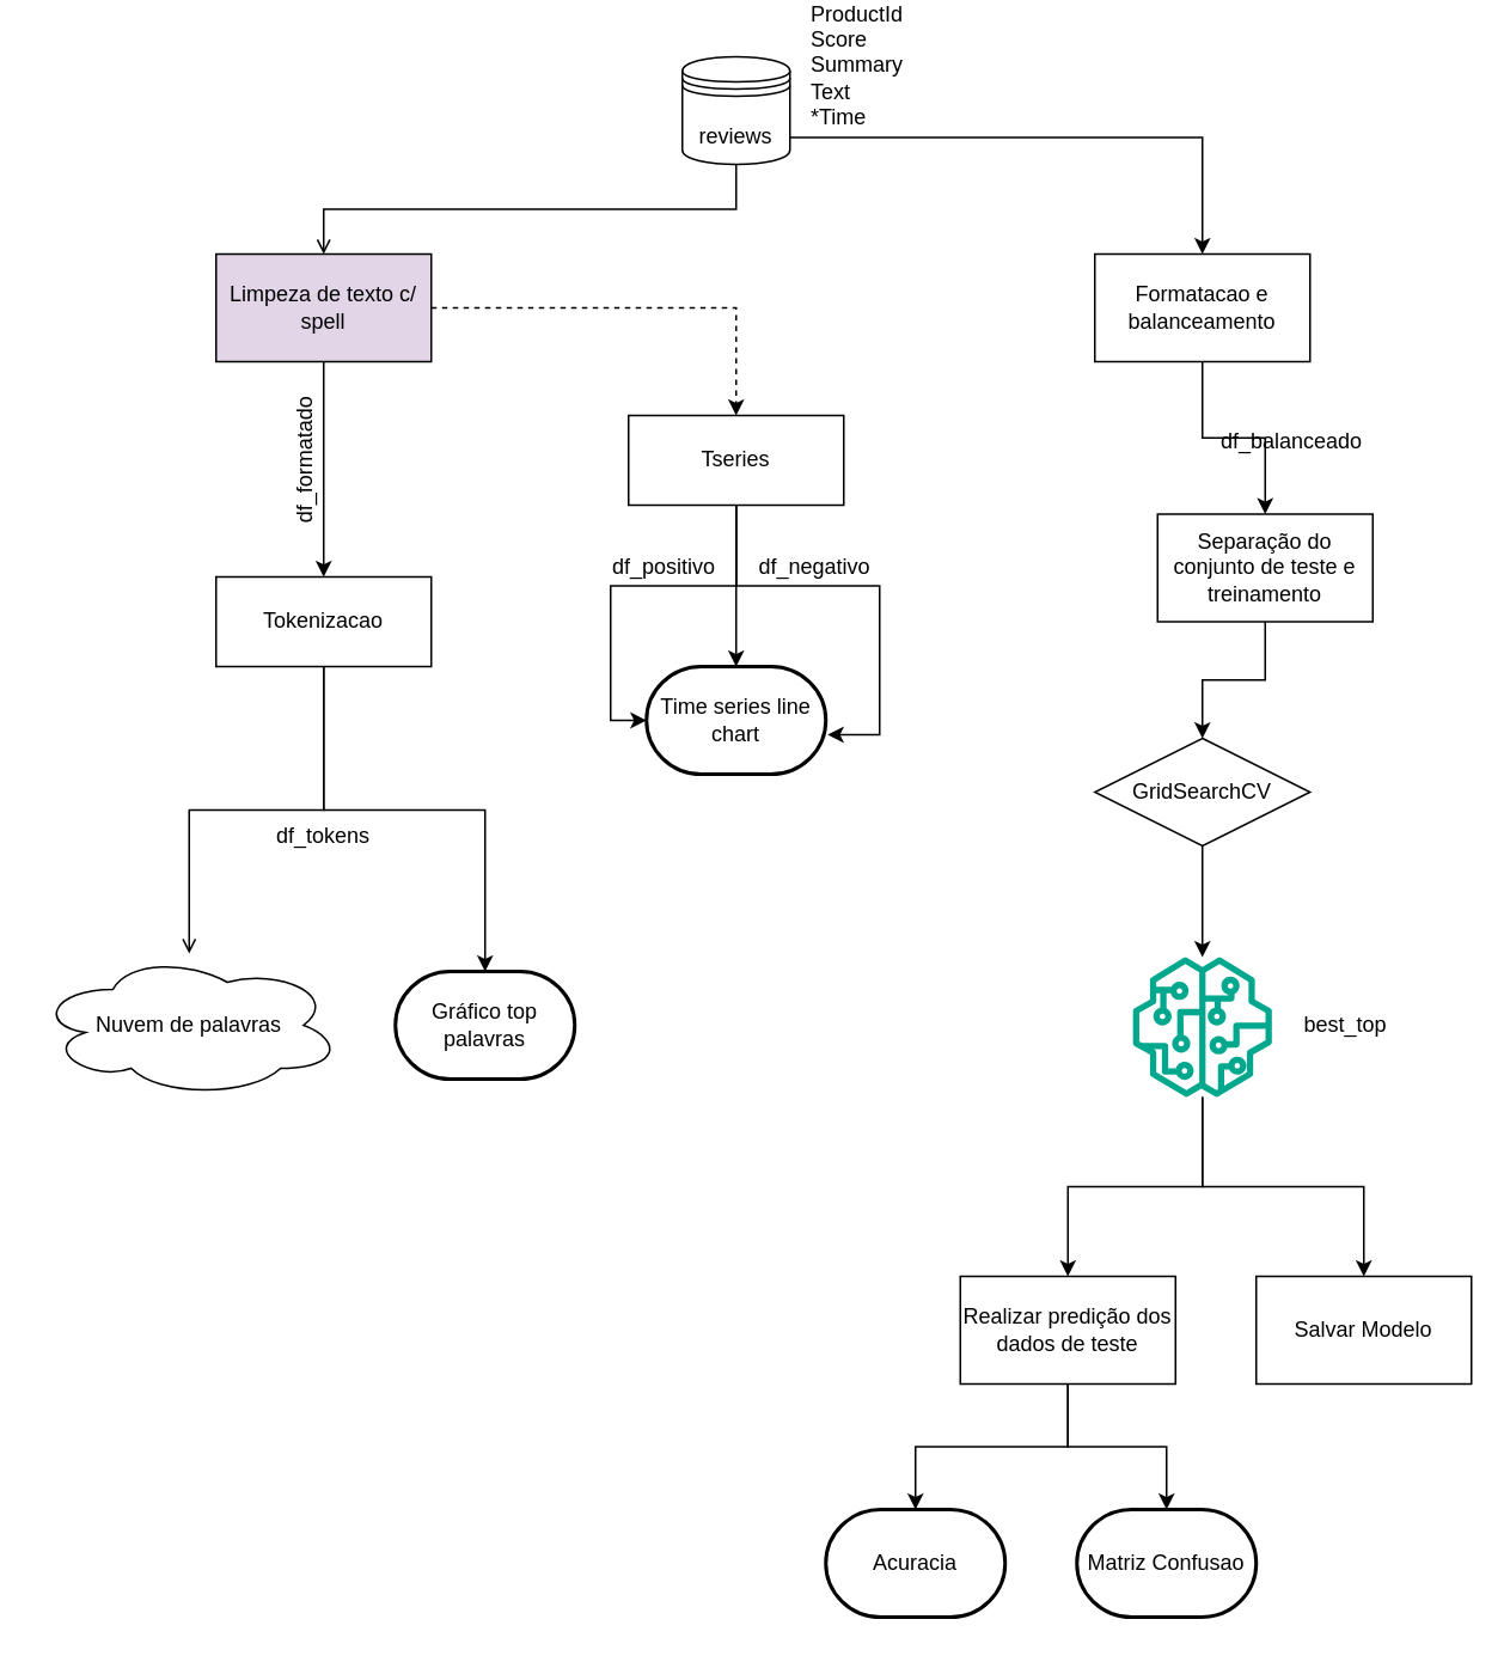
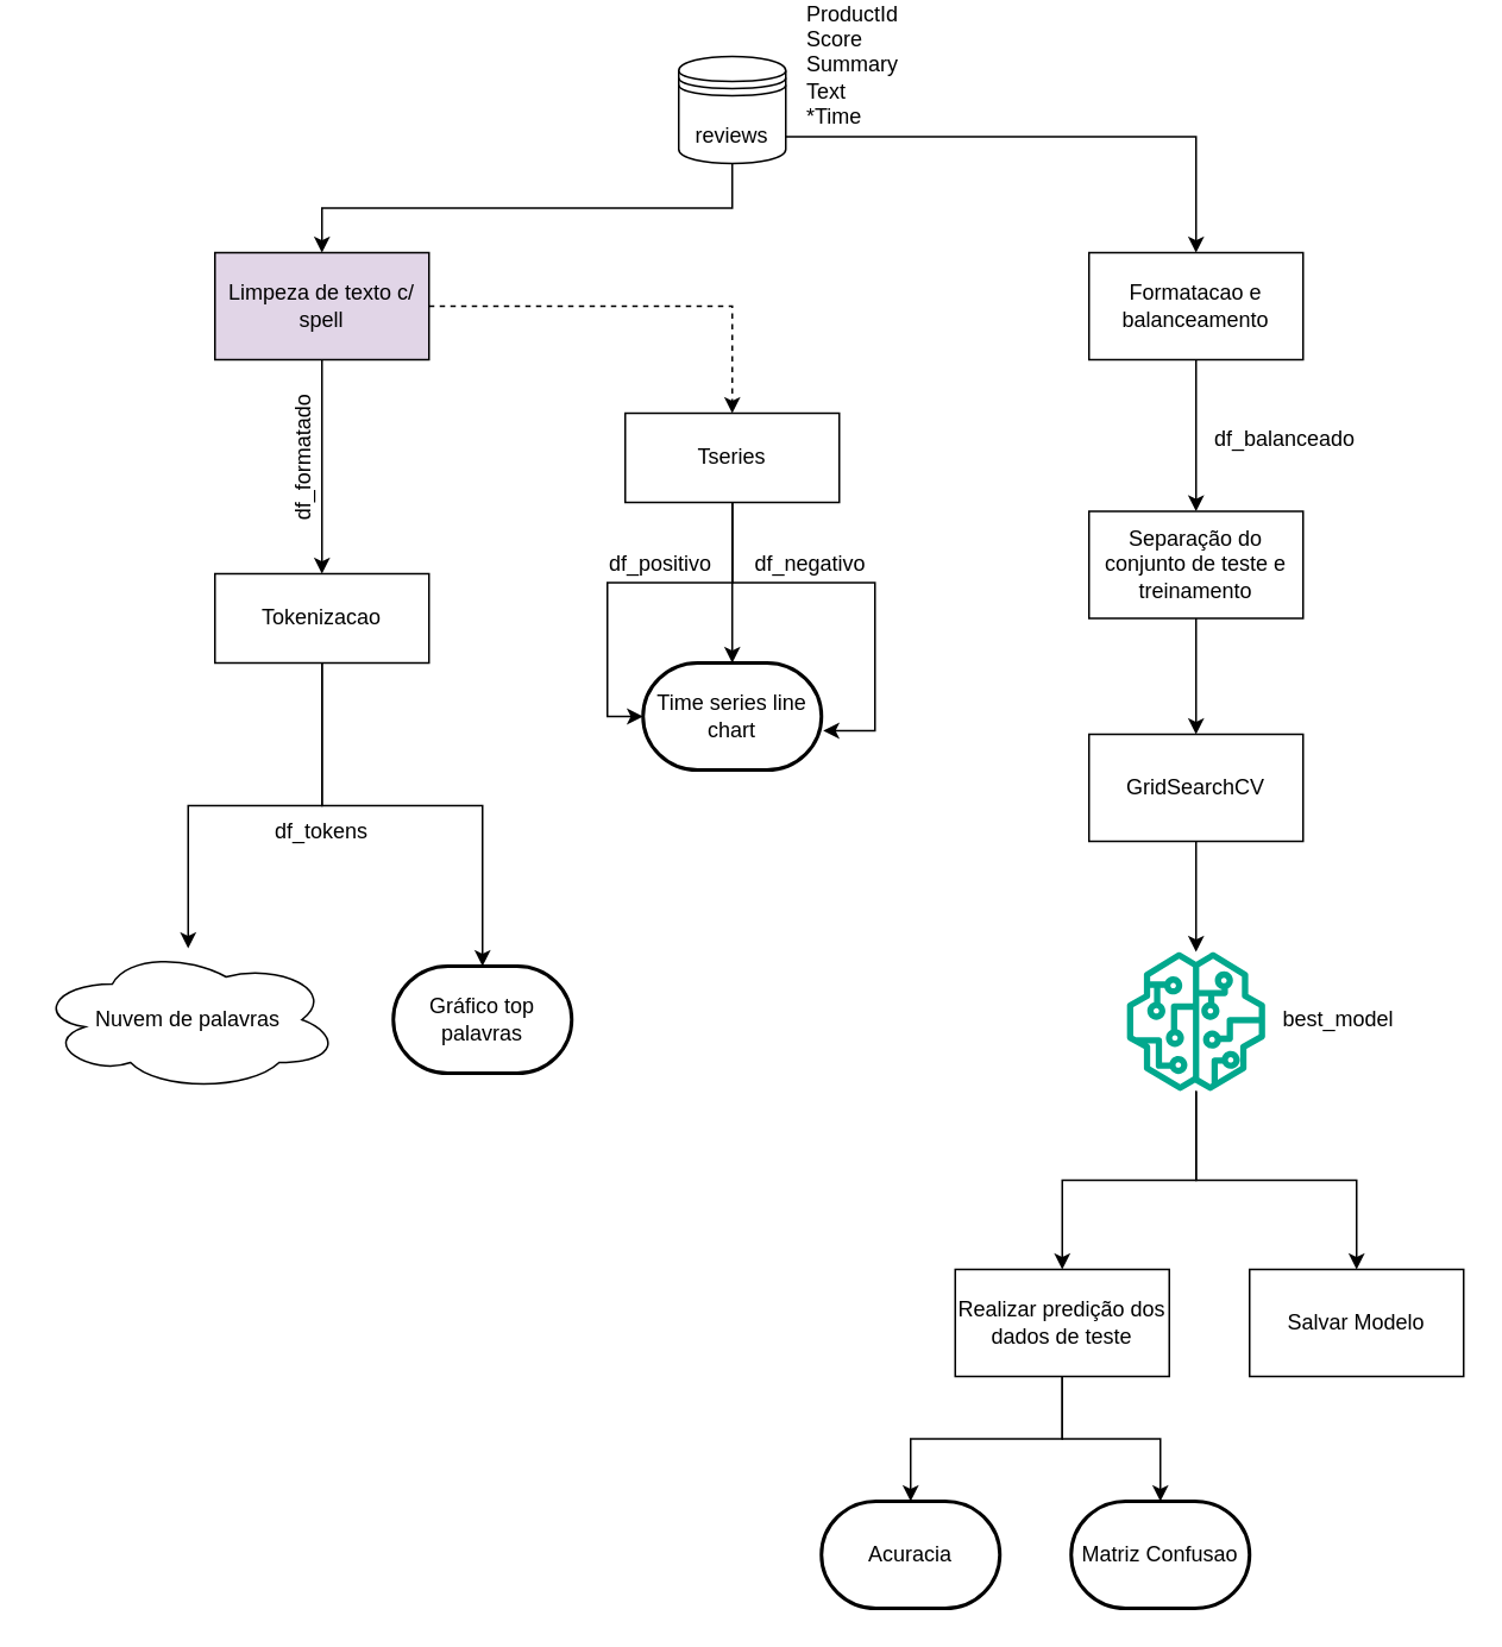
  <mxCell id="0" />
  <mxCell id="1" parent="0" />
  <mxCell id="2" value="" style="shape=datastore;whiteSpace=wrap;html=1;" vertex="1" parent="1"><mxGeometry x="380" y="30" width="60" height="60" as="geometry" /></mxCell>
- <mxCell id="3" style="edgeStyle=orthogonalEdgeStyle;rounded=0;orthogonalLoop=1;jettySize=auto;html=1;exitX=0.5;exitY=1;exitDx=0;exitDy=0;entryX=0.5;entryY=0;entryDx=0;entryDy=0;endArrow=open;" edge="1" parent="1" source="5" target="9"><mxGeometry relative="1" as="geometry" /></mxCell>
+ <mxCell id="3" style="edgeStyle=orthogonalEdgeStyle;rounded=0;orthogonalLoop=1;jettySize=auto;html=1;exitX=0.5;exitY=1;exitDx=0;exitDy=0;entryX=0.5;entryY=0;entryDx=0;entryDy=0;" edge="1" parent="1" source="5" target="9"><mxGeometry relative="1" as="geometry" /></mxCell>
  <mxCell id="4" style="edgeStyle=orthogonalEdgeStyle;rounded=0;orthogonalLoop=1;jettySize=auto;html=1;" edge="1" parent="1" source="5" target="25"><mxGeometry relative="1" as="geometry" /></mxCell>
  <mxCell id="5" value="reviews" style="text;strokeColor=none;align=center;fillColor=none;html=1;verticalAlign=middle;whiteSpace=wrap;rounded=0;" vertex="1" parent="1"><mxGeometry x="380" y="60" width="60" height="30" as="geometry" /></mxCell>
  <mxCell id="6" value="ProductId&lt;div&gt;Score&lt;/div&gt;&lt;div&gt;Summary&amp;nbsp;&lt;/div&gt;&lt;div&gt;Text&lt;/div&gt;&lt;div&gt;*Time&lt;/div&gt;" style="text;strokeColor=none;align=left;fillColor=none;html=1;verticalAlign=middle;whiteSpace=wrap;rounded=0;" vertex="1" parent="1"><mxGeometry x="450" y="20" width="60" height="30" as="geometry" /></mxCell>
  <mxCell id="7" style="edgeStyle=orthogonalEdgeStyle;rounded=0;orthogonalLoop=1;jettySize=auto;html=1;exitX=0.5;exitY=1;exitDx=0;exitDy=0;entryX=0.5;entryY=0;entryDx=0;entryDy=0;" edge="1" parent="1" source="9" target="12"><mxGeometry relative="1" as="geometry" /></mxCell>
  <mxCell id="8" style="edgeStyle=orthogonalEdgeStyle;rounded=0;orthogonalLoop=1;jettySize=auto;html=1;entryX=0.5;entryY=0;entryDx=0;entryDy=0;dashed=1;" edge="1" parent="1" source="9" target="17"><mxGeometry relative="1" as="geometry" /></mxCell>
  <mxCell id="9" value="Limpeza de texto c/ spell" style="whiteSpace=wrap;html=1;fillColor=#e1d5e7;" vertex="1" parent="1"><mxGeometry x="120" y="140" width="120" height="60" as="geometry" /></mxCell>
- <mxCell id="10" style="edgeStyle=orthogonalEdgeStyle;rounded=0;orthogonalLoop=1;jettySize=auto;html=1;exitX=0.5;exitY=1;exitDx=0;exitDy=0;endArrow=open;" edge="1" parent="1" source="12" target="14"><mxGeometry relative="1" as="geometry" /></mxCell>
+ <mxCell id="10" style="edgeStyle=orthogonalEdgeStyle;rounded=0;orthogonalLoop=1;jettySize=auto;html=1;exitX=0.5;exitY=1;exitDx=0;exitDy=0;" edge="1" parent="1" source="12" target="14"><mxGeometry relative="1" as="geometry" /></mxCell>
  <mxCell id="11" style="edgeStyle=orthogonalEdgeStyle;rounded=0;orthogonalLoop=1;jettySize=auto;html=1;" edge="1" parent="1" source="12" target="16"><mxGeometry relative="1" as="geometry"><Array as="points"><mxPoint x="180" y="450" /><mxPoint x="270" y="450" /></Array></mxGeometry></mxCell>
  <mxCell id="12" value="Tokenizacao" style="whiteSpace=wrap;html=1;" vertex="1" parent="1"><mxGeometry x="120" y="320" width="120" height="50" as="geometry" /></mxCell>
  <mxCell id="13" value="df_formatado" style="text;strokeColor=none;align=center;fillColor=none;html=1;verticalAlign=middle;whiteSpace=wrap;rounded=0;rotation=-90;" vertex="1" parent="1"><mxGeometry x="140" y="240" width="60" height="30" as="geometry" /></mxCell>
  <mxCell id="14" value="Nuvem de palavras" style="ellipse;shape=cloud;whiteSpace=wrap;html=1;" vertex="1" parent="1"><mxGeometry x="20" y="530" width="170" height="80" as="geometry" /></mxCell>
  <mxCell id="15" value="df_tokens" style="text;strokeColor=none;align=center;fillColor=none;html=1;verticalAlign=middle;whiteSpace=wrap;rounded=0;" vertex="1" parent="1"><mxGeometry x="150" y="450" width="60" height="30" as="geometry" /></mxCell>
  <mxCell id="16" value="Gráfico top palavras" style="strokeWidth=2;html=1;shape=mxgraph.flowchart.terminator;whiteSpace=wrap;" vertex="1" parent="1"><mxGeometry x="220" y="540" width="100" height="60" as="geometry" /></mxCell>
  <mxCell id="17" value="Tseries" style="whiteSpace=wrap;html=1;" vertex="1" parent="1"><mxGeometry x="350" y="230" width="120" height="50" as="geometry" /></mxCell>
  <mxCell id="18" value="Time series line chart" style="strokeWidth=2;html=1;shape=mxgraph.flowchart.terminator;whiteSpace=wrap;" vertex="1" parent="1"><mxGeometry x="360" y="370" width="100" height="60" as="geometry" /></mxCell>
  <mxCell id="19" style="edgeStyle=orthogonalEdgeStyle;rounded=0;orthogonalLoop=1;jettySize=auto;html=1;exitX=0.5;exitY=1;exitDx=0;exitDy=0;entryX=0;entryY=0.5;entryDx=0;entryDy=0;entryPerimeter=0;" edge="1" parent="1" source="17" target="18"><mxGeometry relative="1" as="geometry" /></mxCell>
  <mxCell id="20" style="edgeStyle=orthogonalEdgeStyle;rounded=0;orthogonalLoop=1;jettySize=auto;html=1;entryX=0.5;entryY=0;entryDx=0;entryDy=0;entryPerimeter=0;" edge="1" parent="1" source="17" target="18"><mxGeometry relative="1" as="geometry" /></mxCell>
  <mxCell id="21" style="edgeStyle=orthogonalEdgeStyle;rounded=0;orthogonalLoop=1;jettySize=auto;html=1;entryX=1.01;entryY=0.633;entryDx=0;entryDy=0;entryPerimeter=0;" edge="1" parent="1" source="17" target="18"><mxGeometry relative="1" as="geometry" /></mxCell>
  <mxCell id="22" value="df_positivo&lt;span style=&quot;color: rgba(0, 0, 0, 0); font-family: monospace; font-size: 0px; text-align: start; text-wrap: nowrap;&quot;&gt;%3CmxGraphModel%3E%3Croot%3E%3CmxCell%20id%3D%220%22%2F%3E%3CmxCell%20id%3D%221%22%20parent%3D%220%22%2F%3E%3CmxCell%20id%3D%222%22%20value%3D%22Gr%C3%A1fico%20top%20palavras%22%20style%3D%22strokeWidth%3D2%3Bhtml%3D1%3Bshape%3Dmxgraph.flowchart.terminator%3BwhiteSpace%3Dwrap%3B%22%20vertex%3D%221%22%20parent%3D%221%22%3E%3CmxGeometry%20x%3D%22210%22%20y%3D%22560%22%20width%3D%22100%22%20height%3D%2260%22%20as%3D%22geometry%22%2F%3E%3C%2FmxCell%3E%3C%2Froot%3E%3C%2FmxGraphModel%3E&lt;/span&gt;" style="text;strokeColor=none;align=center;fillColor=none;html=1;verticalAlign=middle;whiteSpace=wrap;rounded=0;" vertex="1" parent="1"><mxGeometry x="340" y="300" width="60" height="30" as="geometry" /></mxCell>
  <mxCell id="23" value="df_negativo" style="text;strokeColor=none;align=center;fillColor=none;html=1;verticalAlign=middle;whiteSpace=wrap;rounded=0;" vertex="1" parent="1"><mxGeometry x="424" y="300" width="60" height="30" as="geometry" /></mxCell>
  <mxCell id="24" style="edgeStyle=orthogonalEdgeStyle;rounded=0;orthogonalLoop=1;jettySize=auto;html=1;entryX=0.5;entryY=0;entryDx=0;entryDy=0;" edge="1" parent="1" source="25" target="27"><mxGeometry relative="1" as="geometry" /></mxCell>
  <mxCell id="25" value="Formatacao e balanceamento" style="whiteSpace=wrap;html=1;" vertex="1" parent="1"><mxGeometry x="610" y="140" width="120" height="60" as="geometry" /></mxCell>
  <mxCell id="26" style="edgeStyle=orthogonalEdgeStyle;rounded=0;orthogonalLoop=1;jettySize=auto;html=1;" edge="1" parent="1" source="27" target="30"><mxGeometry relative="1" as="geometry" /></mxCell>
- <mxCell id="27" value="Separação do conjunto de teste e treinamento" style="whiteSpace=wrap;html=1;" vertex="1" parent="1"><mxGeometry x="645" y="285" width="120" height="60" as="geometry" /></mxCell>
+ <mxCell id="27" value="Separação do conjunto de teste e treinamento" style="whiteSpace=wrap;html=1;" vertex="1" parent="1"><mxGeometry x="610" y="285" width="120" height="60" as="geometry" /></mxCell>
  <mxCell id="28" value="df_balanceado" style="text;strokeColor=none;align=center;fillColor=none;html=1;verticalAlign=middle;whiteSpace=wrap;rounded=0;" vertex="1" parent="1"><mxGeometry x="690" y="230" width="60" height="30" as="geometry" /></mxCell>
  <mxCell id="29" style="edgeStyle=orthogonalEdgeStyle;rounded=0;orthogonalLoop=1;jettySize=auto;html=1;" edge="1" parent="1" source="30" target="33"><mxGeometry relative="1" as="geometry" /></mxCell>
- <mxCell id="30" value="GridSearchCV" style="rhombus;whiteSpace=wrap;html=1;" vertex="1" parent="1"><mxGeometry x="610" y="410" width="120" height="60" as="geometry" /></mxCell>
+ <mxCell id="30" value="GridSearchCV" style="whiteSpace=wrap;html=1;" vertex="1" parent="1"><mxGeometry x="610" y="410" width="120" height="60" as="geometry" /></mxCell>
  <mxCell id="31" style="edgeStyle=orthogonalEdgeStyle;rounded=0;orthogonalLoop=1;jettySize=auto;html=1;entryX=0.5;entryY=0;entryDx=0;entryDy=0;" edge="1" parent="1" source="33" target="35"><mxGeometry relative="1" as="geometry" /></mxCell>
  <mxCell id="32" style="edgeStyle=orthogonalEdgeStyle;rounded=0;orthogonalLoop=1;jettySize=auto;html=1;entryX=0.5;entryY=0;entryDx=0;entryDy=0;" edge="1" parent="1" source="33" target="36"><mxGeometry relative="1" as="geometry" /></mxCell>
  <mxCell id="33" value="" style="sketch=0;outlineConnect=0;fontColor=#232F3E;gradientColor=none;fillColor=#01A88D;strokeColor=none;dashed=0;verticalLabelPosition=bottom;verticalAlign=top;align=center;html=1;fontSize=12;fontStyle=0;aspect=fixed;pointerEvents=1;shape=mxgraph.aws4.sagemaker_model;" vertex="1" parent="1"><mxGeometry x="631" y="532" width="78" height="78" as="geometry" /></mxCell>
- <mxCell id="34" value="best_top" style="text;strokeColor=none;align=center;fillColor=none;html=1;verticalAlign=middle;whiteSpace=wrap;rounded=0;" vertex="1" parent="1"><mxGeometry x="720" y="555" width="60" height="30" as="geometry" /></mxCell>
+ <mxCell id="34" value="best_model" style="text;strokeColor=none;align=center;fillColor=none;html=1;verticalAlign=middle;whiteSpace=wrap;rounded=0;" vertex="1" parent="1"><mxGeometry x="720" y="555" width="60" height="30" as="geometry" /></mxCell>
  <mxCell id="35" value="Salvar Modelo" style="whiteSpace=wrap;html=1;" vertex="1" parent="1"><mxGeometry x="700" y="710" width="120" height="60" as="geometry" /></mxCell>
  <mxCell id="36" value="Realizar predição dos dados de teste" style="whiteSpace=wrap;html=1;" vertex="1" parent="1"><mxGeometry x="535" y="710" width="120" height="60" as="geometry" /></mxCell>
  <mxCell id="37" value="Matriz Confusao" style="strokeWidth=2;html=1;shape=mxgraph.flowchart.terminator;whiteSpace=wrap;" vertex="1" parent="1"><mxGeometry x="600" y="840" width="100" height="60" as="geometry" /></mxCell>
  <mxCell id="38" style="edgeStyle=orthogonalEdgeStyle;rounded=0;orthogonalLoop=1;jettySize=auto;html=1;entryX=0.5;entryY=0;entryDx=0;entryDy=0;entryPerimeter=0;" edge="1" parent="1" source="36" target="37"><mxGeometry relative="1" as="geometry" /></mxCell>
  <mxCell id="39" value="Acuracia" style="strokeWidth=2;html=1;shape=mxgraph.flowchart.terminator;whiteSpace=wrap;" vertex="1" parent="1"><mxGeometry x="460" y="840" width="100" height="60" as="geometry" /></mxCell>
  <mxCell id="40" style="edgeStyle=orthogonalEdgeStyle;rounded=0;orthogonalLoop=1;jettySize=auto;html=1;entryX=0.5;entryY=0;entryDx=0;entryDy=0;entryPerimeter=0;" edge="1" parent="1" source="36" target="39"><mxGeometry relative="1" as="geometry" /></mxCell>
